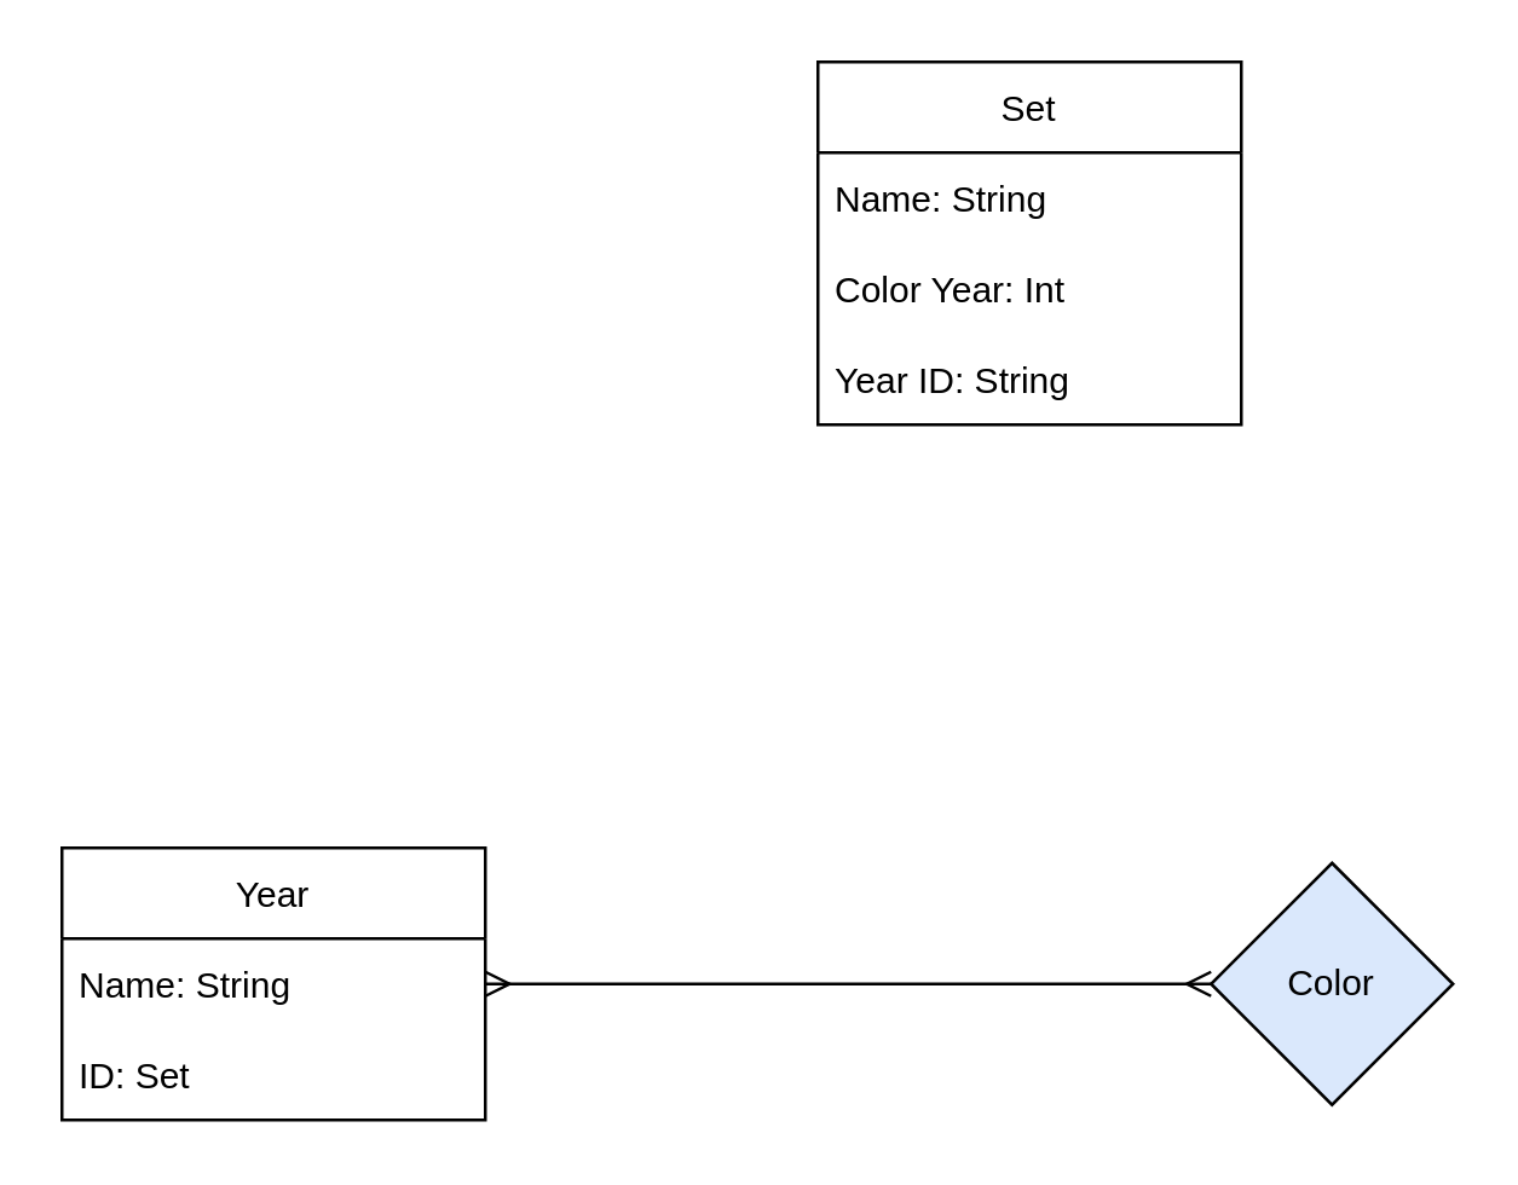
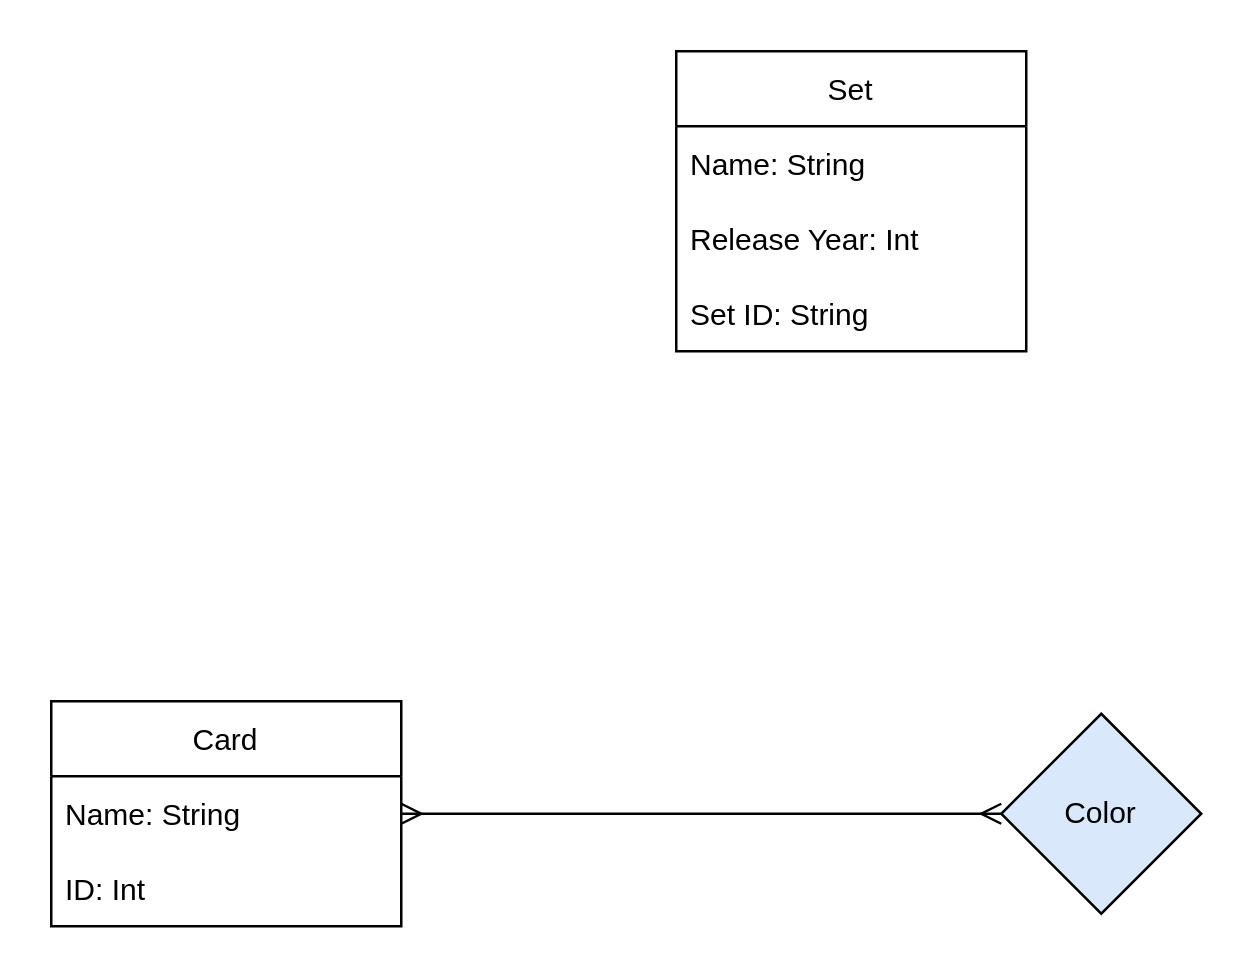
  <mxCell id="0" />
  <mxCell id="1" parent="0" />
  <mxCell id="2" value="Set" style="swimlane;fontStyle=0;childLayout=stackLayout;horizontal=1;startSize=30;horizontalStack=0;resizeParent=1;resizeParentMax=0;resizeLast=0;collapsible=1;marginBottom=0;" vertex="1" parent="1"><mxGeometry x="270" y="20" width="140" height="120" as="geometry" /></mxCell>
  <mxCell id="3" value="Name: String   " style="text;strokeColor=none;fillColor=none;align=left;verticalAlign=middle;spacingLeft=4;spacingRight=4;overflow=hidden;points=[[0,0.5],[1,0.5]];portConstraint=eastwest;rotatable=0;" vertex="1" parent="2"><mxGeometry y="30" width="140" height="30" as="geometry" /></mxCell>
- <mxCell id="4" value="Color Year: Int" style="text;strokeColor=none;fillColor=none;align=left;verticalAlign=middle;spacingLeft=4;spacingRight=4;overflow=hidden;points=[[0,0.5],[1,0.5]];portConstraint=eastwest;rotatable=0;" vertex="1" parent="2"><mxGeometry y="60" width="140" height="30" as="geometry" /></mxCell>
- <mxCell id="5" value="Year ID: String" style="text;strokeColor=none;fillColor=none;align=left;verticalAlign=middle;spacingLeft=4;spacingRight=4;overflow=hidden;points=[[0,0.5],[1,0.5]];portConstraint=eastwest;rotatable=0;" vertex="1" parent="2"><mxGeometry y="90" width="140" height="30" as="geometry" /></mxCell>
+ <mxCell id="4" value="Release Year: Int" style="text;strokeColor=none;fillColor=none;align=left;verticalAlign=middle;spacingLeft=4;spacingRight=4;overflow=hidden;points=[[0,0.5],[1,0.5]];portConstraint=eastwest;rotatable=0;" vertex="1" parent="2"><mxGeometry y="60" width="140" height="30" as="geometry" /></mxCell>
+ <mxCell id="5" value="Set ID: String" style="text;strokeColor=none;fillColor=none;align=left;verticalAlign=middle;spacingLeft=4;spacingRight=4;overflow=hidden;points=[[0,0.5],[1,0.5]];portConstraint=eastwest;rotatable=0;" vertex="1" parent="2"><mxGeometry y="90" width="140" height="30" as="geometry" /></mxCell>
  <mxCell id="6" style="edgeStyle=orthogonalEdgeStyle;rounded=0;orthogonalLoop=1;jettySize=auto;html=1;exitX=1;exitY=0.5;exitDx=0;exitDy=0;entryX=0;entryY=0.5;entryDx=0;entryDy=0;startArrow=ERmany;startFill=0;endArrow=ERmany;endFill=0;" edge="1" parent="1" source="7"><mxGeometry relative="1" as="geometry"><mxPoint x="400" y="325" as="targetPoint" /></mxGeometry></mxCell>
- <mxCell id="7" value="Year" style="swimlane;fontStyle=0;childLayout=stackLayout;horizontal=1;startSize=30;horizontalStack=0;resizeParent=1;resizeParentMax=0;resizeLast=0;collapsible=1;marginBottom=0;" vertex="1" parent="1"><mxGeometry x="20" y="280" width="140" height="90" as="geometry" /></mxCell>
+ <mxCell id="7" value="Card" style="swimlane;fontStyle=0;childLayout=stackLayout;horizontal=1;startSize=30;horizontalStack=0;resizeParent=1;resizeParentMax=0;resizeLast=0;collapsible=1;marginBottom=0;" vertex="1" parent="1"><mxGeometry x="20" y="280" width="140" height="90" as="geometry" /></mxCell>
  <mxCell id="8" value="Name: String" style="text;strokeColor=none;fillColor=none;align=left;verticalAlign=middle;spacingLeft=4;spacingRight=4;overflow=hidden;points=[[0,0.5],[1,0.5]];portConstraint=eastwest;rotatable=0;" vertex="1" parent="7"><mxGeometry y="30" width="140" height="30" as="geometry" /></mxCell>
- <mxCell id="9" value="ID: Set" style="text;strokeColor=none;fillColor=none;align=left;verticalAlign=middle;spacingLeft=4;spacingRight=4;overflow=hidden;points=[[0,0.5],[1,0.5]];portConstraint=eastwest;rotatable=0;" vertex="1" parent="7"><mxGeometry y="60" width="140" height="30" as="geometry" /></mxCell>
+ <mxCell id="9" value="ID: Int" style="text;strokeColor=none;fillColor=none;align=left;verticalAlign=middle;spacingLeft=4;spacingRight=4;overflow=hidden;points=[[0,0.5],[1,0.5]];portConstraint=eastwest;rotatable=0;" vertex="1" parent="7"><mxGeometry y="60" width="140" height="30" as="geometry" /></mxCell>
  <mxCell id="10" value="Color" style="rhombus;whiteSpace=wrap;html=1;fillColor=#dae8fc;" vertex="1" parent="1"><mxGeometry x="400" y="285" width="80" height="80" as="geometry" /></mxCell>
